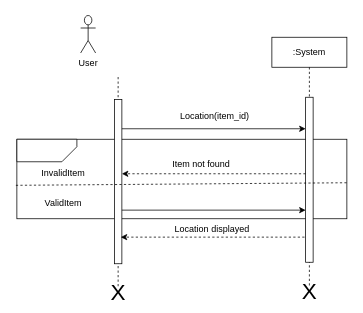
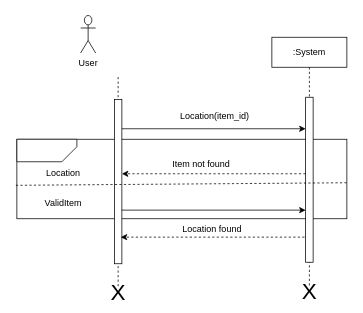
  <mxCell id="0" />
  <mxCell id="1" parent="0" />
  <mxCell id="2" value="" style="endArrow=none;dashed=1;html=1;rounded=0;" edge="1" parent="1"><mxGeometry width="50" height="50" relative="1" as="geometry"><mxPoint x="157" y="381" as="sourcePoint" /><mxPoint x="157" y="101" as="targetPoint" /></mxGeometry></mxCell>
  <mxCell id="3" value="" style="rounded=0;whiteSpace=wrap;html=1;imageHeight=29;" vertex="1" parent="1"><mxGeometry x="22" y="185" width="440" height="106" as="geometry" /></mxCell>
  <mxCell id="4" value=":System" style="shape=umlLifeline;perimeter=lifelinePerimeter;whiteSpace=wrap;html=1;container=0;dropTarget=0;collapsible=0;recursiveResize=0;outlineConnect=0;portConstraint=eastwest;newEdgeStyle={&quot;edgeStyle&quot;:&quot;elbowEdgeStyle&quot;,&quot;elbow&quot;:&quot;vertical&quot;,&quot;curved&quot;:0,&quot;rounded&quot;:0};" vertex="1" parent="1"><mxGeometry x="362" y="49" width="100" height="332" as="geometry" /></mxCell>
  <mxCell id="5" value="" style="html=1;points=[];perimeter=orthogonalPerimeter;outlineConnect=0;targetShapes=umlLifeline;portConstraint=eastwest;newEdgeStyle={&quot;edgeStyle&quot;:&quot;elbowEdgeStyle&quot;,&quot;elbow&quot;:&quot;vertical&quot;,&quot;curved&quot;:0,&quot;rounded&quot;:0};" vertex="1" parent="4"><mxGeometry x="45" y="80" width="10" height="220" as="geometry" /></mxCell>
  <mxCell id="6" value="User" style="shape=umlActor;verticalLabelPosition=bottom;verticalAlign=top;html=1;outlineConnect=0;" vertex="1" parent="1"><mxGeometry x="107" y="20" width="20" height="50" as="geometry" /></mxCell>
  <mxCell id="7" value="" style="html=1;points=[];perimeter=orthogonalPerimeter;outlineConnect=0;targetShapes=umlLifeline;portConstraint=eastwest;newEdgeStyle={&quot;edgeStyle&quot;:&quot;elbowEdgeStyle&quot;,&quot;elbow&quot;:&quot;vertical&quot;,&quot;curved&quot;:0,&quot;rounded&quot;:0};" vertex="1" parent="1"><mxGeometry x="152" y="132" width="10" height="219" as="geometry" /></mxCell>
  <mxCell id="8" value="" style="endArrow=classic;html=1;rounded=0;" edge="1" parent="1" target="5"><mxGeometry width="50" height="50" relative="1" as="geometry"><mxPoint x="162" y="171" as="sourcePoint" /><mxPoint x="322" y="171" as="targetPoint" /></mxGeometry></mxCell>
  <mxCell id="9" value="" style="html=1;labelBackgroundColor=#ffffff;startArrow=none;startFill=0;startSize=6;endArrow=classic;endFill=1;endSize=6;jettySize=auto;orthogonalLoop=1;strokeWidth=1;dashed=1;fontSize=14;rounded=0;" edge="1" parent="1"><mxGeometry width="60" height="60" relative="1" as="geometry"><mxPoint x="407" y="231" as="sourcePoint" /><mxPoint x="162" y="231" as="targetPoint" /></mxGeometry></mxCell>
  <mxCell id="10" value="Location(item_id)" style="text;strokeColor=none;align=center;fillColor=none;html=1;verticalAlign=middle;whiteSpace=wrap;rounded=0;" vertex="1" parent="1"><mxGeometry x="166" y="139" width="240" height="30" as="geometry" /></mxCell>
  <mxCell id="11" value="Item not found" style="text;strokeColor=none;align=center;fillColor=none;html=1;verticalAlign=middle;whiteSpace=wrap;rounded=0;" vertex="1" parent="1"><mxGeometry x="193" y="203.5" width="150" height="30" as="geometry" /></mxCell>
  <mxCell id="12" value="" style="endArrow=none;dashed=1;html=1;rounded=0;exitX=-0.003;exitY=0.634;exitDx=0;exitDy=0;exitPerimeter=0;" edge="1" parent="1"><mxGeometry width="50" height="50" relative="1" as="geometry"><mxPoint x="20.68" y="246.42" as="sourcePoint" /><mxPoint x="462" y="243" as="targetPoint" /></mxGeometry></mxCell>
  <mxCell id="13" value="" style="verticalLabelPosition=bottom;verticalAlign=top;html=1;shape=card;whiteSpace=wrap;size=20;arcSize=12;rotation=-180;" vertex="1" parent="1"><mxGeometry x="22" y="185" width="80" height="30" as="geometry" /></mxCell>
- <mxCell id="14" value="InvalidItem" style="text;strokeColor=none;align=center;fillColor=none;html=1;verticalAlign=middle;whiteSpace=wrap;rounded=0;" vertex="1" parent="1"><mxGeometry x="30" y="216" width="108" height="30" as="geometry" /></mxCell>
+ <mxCell id="14" value="Location" style="text;strokeColor=none;align=center;fillColor=none;html=1;verticalAlign=middle;whiteSpace=wrap;rounded=0;" vertex="1" parent="1"><mxGeometry x="30" y="216" width="108" height="30" as="geometry" /></mxCell>
  <mxCell id="15" value="" style="html=1;labelBackgroundColor=#ffffff;startArrow=none;startFill=0;startSize=6;endArrow=classic;endFill=1;endSize=6;jettySize=auto;orthogonalLoop=1;strokeWidth=1;dashed=1;fontSize=14;rounded=0;" edge="1" parent="1"><mxGeometry width="60" height="60" relative="1" as="geometry"><mxPoint x="405.5" y="315.5" as="sourcePoint" /><mxPoint x="160.5" y="315.5" as="targetPoint" /></mxGeometry></mxCell>
- <mxCell id="16" value="Location displayed" style="text;strokeColor=none;align=center;fillColor=none;html=1;verticalAlign=middle;whiteSpace=wrap;rounded=0;" vertex="1" parent="1"><mxGeometry x="215.75" y="290" width="132.5" height="30" as="geometry" /></mxCell>
+ <mxCell id="16" value="Location found" style="text;strokeColor=none;align=center;fillColor=none;html=1;verticalAlign=middle;whiteSpace=wrap;rounded=0;" vertex="1" parent="1"><mxGeometry x="215.75" y="290" width="132.5" height="30" as="geometry" /></mxCell>
  <mxCell id="17" value="ValidItem" style="text;strokeColor=none;align=center;fillColor=none;html=1;verticalAlign=middle;whiteSpace=wrap;rounded=0;" vertex="1" parent="1"><mxGeometry x="30" y="256" width="108" height="30" as="geometry" /></mxCell>
  <mxCell id="18" value="&lt;font style=&quot;font-size: 30px;&quot;&gt;X&lt;/font&gt;" style="text;strokeColor=none;align=center;fillColor=none;html=1;verticalAlign=middle;whiteSpace=wrap;rounded=0;" vertex="1" parent="1"><mxGeometry x="144" y="384.01" width="27" height="10" as="geometry" /></mxCell>
  <mxCell id="19" value="&lt;font style=&quot;font-size: 30px;&quot;&gt;X&lt;/font&gt;" style="text;strokeColor=none;align=center;fillColor=none;html=1;verticalAlign=middle;whiteSpace=wrap;rounded=0;" vertex="1" parent="1"><mxGeometry x="399" y="382.29" width="27" height="10" as="geometry" /></mxCell>
  <mxCell id="20" value="" style="endArrow=classic;html=1;rounded=0;" edge="1" parent="1"><mxGeometry width="50" height="50" relative="1" as="geometry"><mxPoint x="162" y="279.5" as="sourcePoint" /><mxPoint x="407" y="279.5" as="targetPoint" /></mxGeometry></mxCell>
